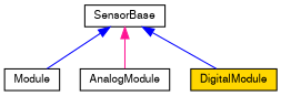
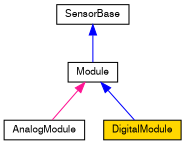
  digraph {
    node [color=black fillcolor=white fontname=FreeSans fontsize=10 shape=record style=filled]
    edge [color=blue dir=back fontname=FreeSans fontsize=10 labelfontname=FreeSans labelfontsize=10 style=solid]
    n1 [fontcolor=black height=0.2 label=Module width=0.4]
    n2 [height=0.2 label=AnalogModule width=0.4]
    n3 [fillcolor=gold height=0.2 label=DigitalModule width=0.4]
    n4 [height=0.2 label=SensorBase width=0.4]
-   n4 -> n2 [color=deeppink]
-   n4 -> n3
+   n1 -> n2 [color=deeppink]
+   n1 -> n3
    n4 -> n1
  }
